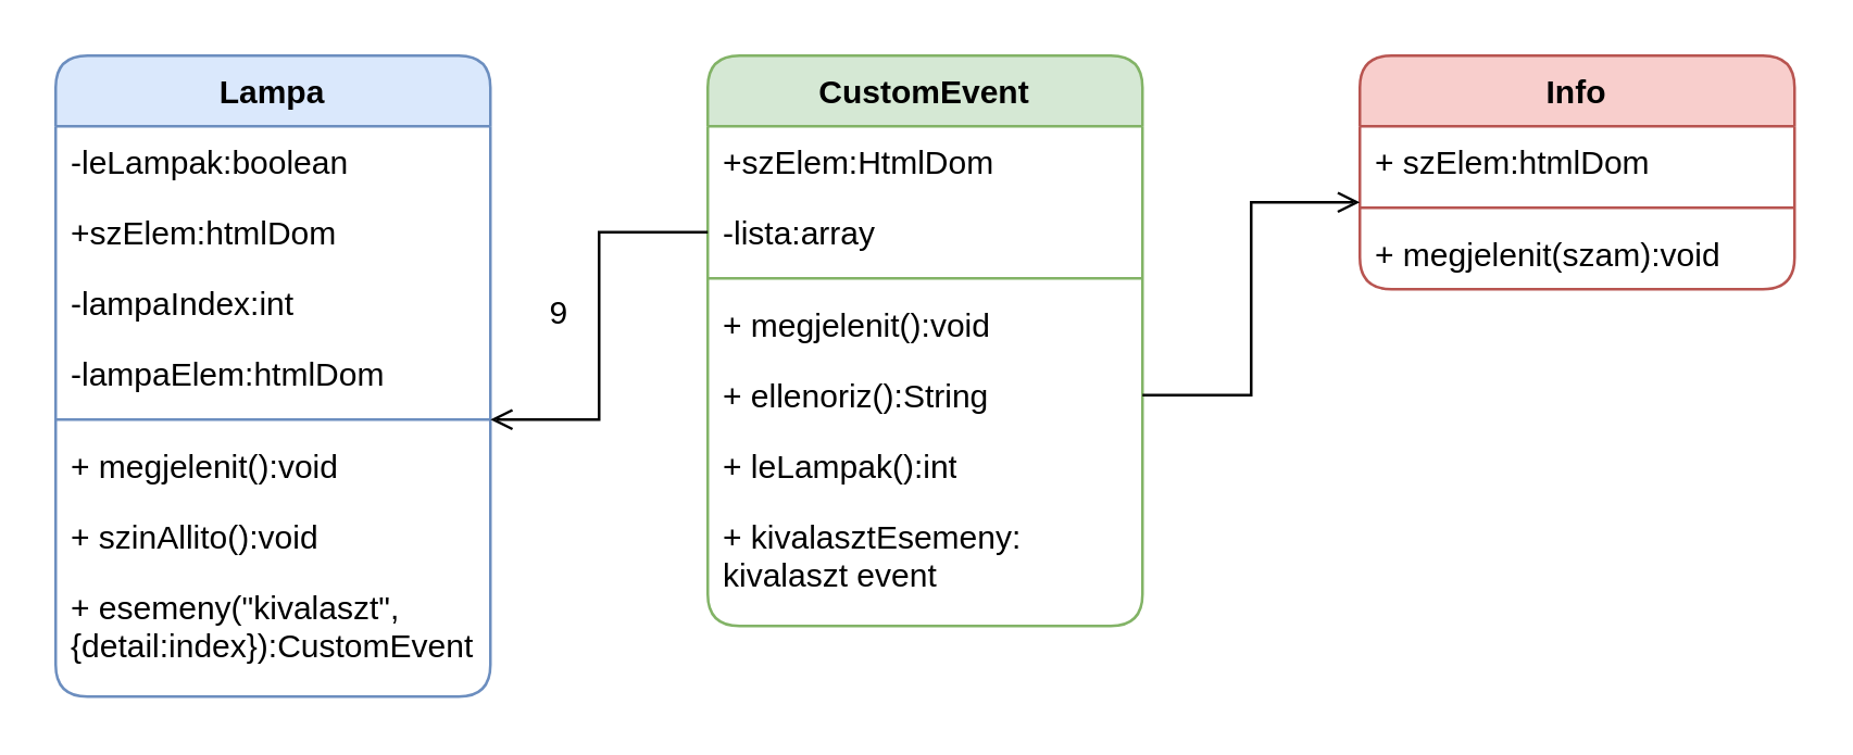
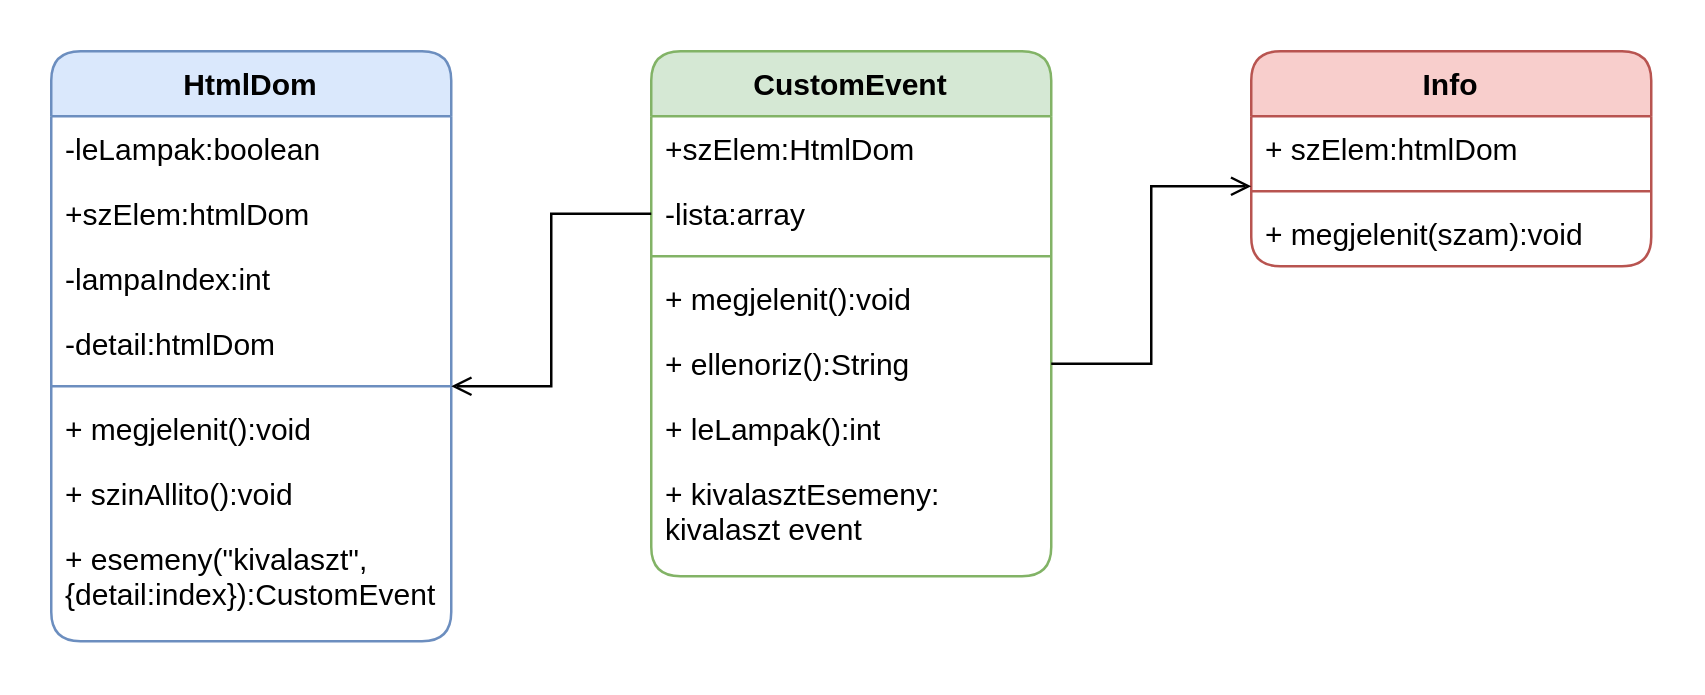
  <mxCell id="0" />
  <mxCell id="1" parent="0" />
- <mxCell id="2" value="Lampa" style="swimlane;fontStyle=1;align=center;verticalAlign=top;childLayout=stackLayout;horizontal=1;startSize=26;horizontalStack=0;resizeParent=1;resizeParentMax=0;resizeLast=0;collapsible=1;marginBottom=0;whiteSpace=wrap;html=1;fillColor=#dae8fc;strokeColor=#6c8ebf;rounded=1;" vertex="1" parent="1"><mxGeometry x="20" y="20" width="160" height="236" as="geometry" /></mxCell>
+ <mxCell id="2" value="HtmlDom" style="swimlane;fontStyle=1;align=center;verticalAlign=top;childLayout=stackLayout;horizontal=1;startSize=26;horizontalStack=0;resizeParent=1;resizeParentMax=0;resizeLast=0;collapsible=1;marginBottom=0;whiteSpace=wrap;html=1;fillColor=#dae8fc;strokeColor=#6c8ebf;rounded=1;" vertex="1" parent="1"><mxGeometry x="20" y="20" width="160" height="236" as="geometry" /></mxCell>
  <mxCell id="3" value="-leLampak:boolean" style="text;strokeColor=none;fillColor=none;align=left;verticalAlign=top;spacingLeft=4;spacingRight=4;overflow=hidden;rotatable=0;points=[[0,0.5],[1,0.5]];portConstraint=eastwest;whiteSpace=wrap;html=1;" vertex="1" parent="2"><mxGeometry y="26" width="160" height="26" as="geometry" /></mxCell>
  <mxCell id="4" value="+szElem:htmlDom" style="text;strokeColor=none;fillColor=none;align=left;verticalAlign=top;spacingLeft=4;spacingRight=4;overflow=hidden;rotatable=0;points=[[0,0.5],[1,0.5]];portConstraint=eastwest;whiteSpace=wrap;html=1;" vertex="1" parent="2"><mxGeometry y="52" width="160" height="26" as="geometry" /></mxCell>
  <mxCell id="5" value="-lampaIndex:int" style="text;strokeColor=none;fillColor=none;align=left;verticalAlign=top;spacingLeft=4;spacingRight=4;overflow=hidden;rotatable=0;points=[[0,0.5],[1,0.5]];portConstraint=eastwest;whiteSpace=wrap;html=1;" vertex="1" parent="2"><mxGeometry y="78" width="160" height="26" as="geometry" /></mxCell>
- <mxCell id="6" value="-lampaElem:htmlDom" style="text;strokeColor=none;fillColor=none;align=left;verticalAlign=top;spacingLeft=4;spacingRight=4;overflow=hidden;rotatable=0;points=[[0,0.5],[1,0.5]];portConstraint=eastwest;whiteSpace=wrap;html=1;" vertex="1" parent="2"><mxGeometry y="104" width="160" height="26" as="geometry" /></mxCell>
+ <mxCell id="6" value="-detail:htmlDom" style="text;strokeColor=none;fillColor=none;align=left;verticalAlign=top;spacingLeft=4;spacingRight=4;overflow=hidden;rotatable=0;points=[[0,0.5],[1,0.5]];portConstraint=eastwest;whiteSpace=wrap;html=1;" vertex="1" parent="2"><mxGeometry y="104" width="160" height="26" as="geometry" /></mxCell>
  <mxCell id="7" value="" style="line;strokeWidth=1;fillColor=none;align=left;verticalAlign=middle;spacingTop=-1;spacingLeft=3;spacingRight=3;rotatable=0;labelPosition=right;points=[];portConstraint=eastwest;strokeColor=inherit;" vertex="1" parent="2"><mxGeometry y="130" width="160" height="8" as="geometry" /></mxCell>
  <mxCell id="8" value="+ megjelenit():void" style="text;strokeColor=none;fillColor=none;align=left;verticalAlign=top;spacingLeft=4;spacingRight=4;overflow=hidden;rotatable=0;points=[[0,0.5],[1,0.5]];portConstraint=eastwest;whiteSpace=wrap;html=1;" vertex="1" parent="2"><mxGeometry y="138" width="160" height="26" as="geometry" /></mxCell>
  <mxCell id="9" value="+ szinAllito():void" style="text;strokeColor=none;fillColor=none;align=left;verticalAlign=top;spacingLeft=4;spacingRight=4;overflow=hidden;rotatable=0;points=[[0,0.5],[1,0.5]];portConstraint=eastwest;whiteSpace=wrap;html=1;" vertex="1" parent="2"><mxGeometry y="164" width="160" height="26" as="geometry" /></mxCell>
  <mxCell id="10" value="+ esemeny(&quot;kivalaszt&quot;,{detail:index}):CustomEvent" style="text;strokeColor=none;fillColor=none;align=left;verticalAlign=top;spacingLeft=4;spacingRight=4;overflow=hidden;rotatable=0;points=[[0,0.5],[1,0.5]];portConstraint=eastwest;whiteSpace=wrap;html=1;" vertex="1" parent="2"><mxGeometry y="190" width="160" height="46" as="geometry" /></mxCell>
  <mxCell id="11" value="CustomEvent" style="swimlane;fontStyle=1;align=center;verticalAlign=top;childLayout=stackLayout;horizontal=1;startSize=26;horizontalStack=0;resizeParent=1;resizeParentMax=0;resizeLast=0;collapsible=1;marginBottom=0;whiteSpace=wrap;html=1;fillColor=#d5e8d4;strokeColor=#82b366;perimeterSpacing=0;rounded=1;" vertex="1" parent="1"><mxGeometry x="260" y="20" width="160" height="210" as="geometry" /></mxCell>
  <mxCell id="12" value="+szElem:HtmlDom" style="text;strokeColor=none;fillColor=none;align=left;verticalAlign=top;spacingLeft=4;spacingRight=4;overflow=hidden;rotatable=0;points=[[0,0.5],[1,0.5]];portConstraint=eastwest;whiteSpace=wrap;html=1;" vertex="1" parent="11"><mxGeometry y="26" width="160" height="26" as="geometry" /></mxCell>
  <mxCell id="13" value="-lista:array" style="text;strokeColor=none;fillColor=none;align=left;verticalAlign=top;spacingLeft=4;spacingRight=4;overflow=hidden;rotatable=0;points=[[0,0.5],[1,0.5]];portConstraint=eastwest;whiteSpace=wrap;html=1;" vertex="1" parent="11"><mxGeometry y="52" width="160" height="26" as="geometry" /></mxCell>
  <mxCell id="14" value="" style="line;strokeWidth=1;fillColor=none;align=left;verticalAlign=middle;spacingTop=-1;spacingLeft=3;spacingRight=3;rotatable=0;labelPosition=right;points=[];portConstraint=eastwest;strokeColor=inherit;" vertex="1" parent="11"><mxGeometry y="78" width="160" height="8" as="geometry" /></mxCell>
  <mxCell id="15" value="+ megjelenit():void" style="text;strokeColor=none;fillColor=none;align=left;verticalAlign=top;spacingLeft=4;spacingRight=4;overflow=hidden;rotatable=0;points=[[0,0.5],[1,0.5]];portConstraint=eastwest;whiteSpace=wrap;html=1;" vertex="1" parent="11"><mxGeometry y="86" width="160" height="26" as="geometry" /></mxCell>
  <mxCell id="16" value="+ ellenoriz():String" style="text;strokeColor=none;fillColor=none;align=left;verticalAlign=top;spacingLeft=4;spacingRight=4;overflow=hidden;rotatable=0;points=[[0,0.5],[1,0.5]];portConstraint=eastwest;whiteSpace=wrap;html=1;" vertex="1" parent="11"><mxGeometry y="112" width="160" height="26" as="geometry" /></mxCell>
  <mxCell id="17" value="+ leLampak():int" style="text;strokeColor=none;fillColor=none;align=left;verticalAlign=top;spacingLeft=4;spacingRight=4;overflow=hidden;rotatable=0;points=[[0,0.5],[1,0.5]];portConstraint=eastwest;whiteSpace=wrap;html=1;" vertex="1" parent="11"><mxGeometry y="138" width="160" height="26" as="geometry" /></mxCell>
  <mxCell id="18" value="+ kivalasztEsemeny: kivalaszt event" style="text;strokeColor=none;fillColor=none;align=left;verticalAlign=top;spacingLeft=4;spacingRight=4;overflow=hidden;rotatable=0;points=[[0,0.5],[1,0.5]];portConstraint=eastwest;whiteSpace=wrap;html=1;" vertex="1" parent="11"><mxGeometry y="164" width="160" height="46" as="geometry" /></mxCell>
  <mxCell id="19" value="Info" style="swimlane;fontStyle=1;align=center;verticalAlign=top;childLayout=stackLayout;horizontal=1;startSize=26;horizontalStack=0;resizeParent=1;resizeParentMax=0;resizeLast=0;collapsible=1;marginBottom=0;whiteSpace=wrap;html=1;fillColor=#f8cecc;strokeColor=#b85450;rounded=1;" vertex="1" parent="1"><mxGeometry x="500" y="20" width="160" height="86" as="geometry" /></mxCell>
  <mxCell id="20" value="+ szElem:htmlDom" style="text;strokeColor=none;fillColor=none;align=left;verticalAlign=top;spacingLeft=4;spacingRight=4;overflow=hidden;rotatable=0;points=[[0,0.5],[1,0.5]];portConstraint=eastwest;whiteSpace=wrap;html=1;" vertex="1" parent="19"><mxGeometry y="26" width="160" height="26" as="geometry" /></mxCell>
  <mxCell id="21" value="" style="line;strokeWidth=1;fillColor=none;align=left;verticalAlign=middle;spacingTop=-1;spacingLeft=3;spacingRight=3;rotatable=0;labelPosition=right;points=[];portConstraint=eastwest;strokeColor=inherit;" vertex="1" parent="19"><mxGeometry y="52" width="160" height="8" as="geometry" /></mxCell>
  <mxCell id="22" value="+ megjelenit(szam):void" style="text;strokeColor=none;fillColor=none;align=left;verticalAlign=top;spacingLeft=4;spacingRight=4;overflow=hidden;rotatable=0;points=[[0,0.5],[1,0.5]];portConstraint=eastwest;whiteSpace=wrap;html=1;" vertex="1" parent="19"><mxGeometry y="60" width="160" height="26" as="geometry" /></mxCell>
  <mxCell id="23" value="" style="edgeStyle=orthogonalEdgeStyle;rounded=0;orthogonalLoop=1;jettySize=auto;html=1;endArrow=open;endFill=0;" edge="1" parent="1" source="13" target="7"><mxGeometry relative="1" as="geometry" /></mxCell>
- <mxCell id="24" value="9" style="text;html=1;align=center;verticalAlign=middle;resizable=0;points=[];autosize=1;strokeColor=none;fillColor=none;" vertex="1" parent="1"><mxGeometry x="190" y="100" width="30" height="30" as="geometry" /></mxCell>
  <mxCell id="25" style="edgeStyle=orthogonalEdgeStyle;rounded=0;orthogonalLoop=1;jettySize=auto;html=1;entryX=0;entryY=1.077;entryDx=0;entryDy=0;entryPerimeter=0;endArrow=open;endFill=0;" edge="1" parent="1" source="16" target="20"><mxGeometry relative="1" as="geometry" /></mxCell>
